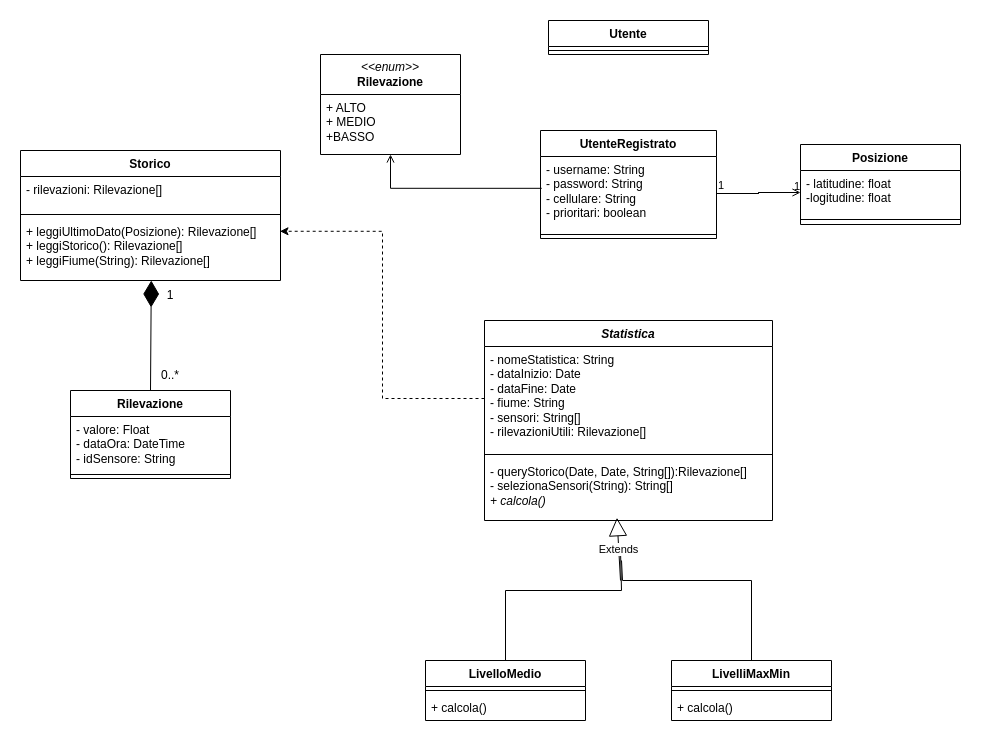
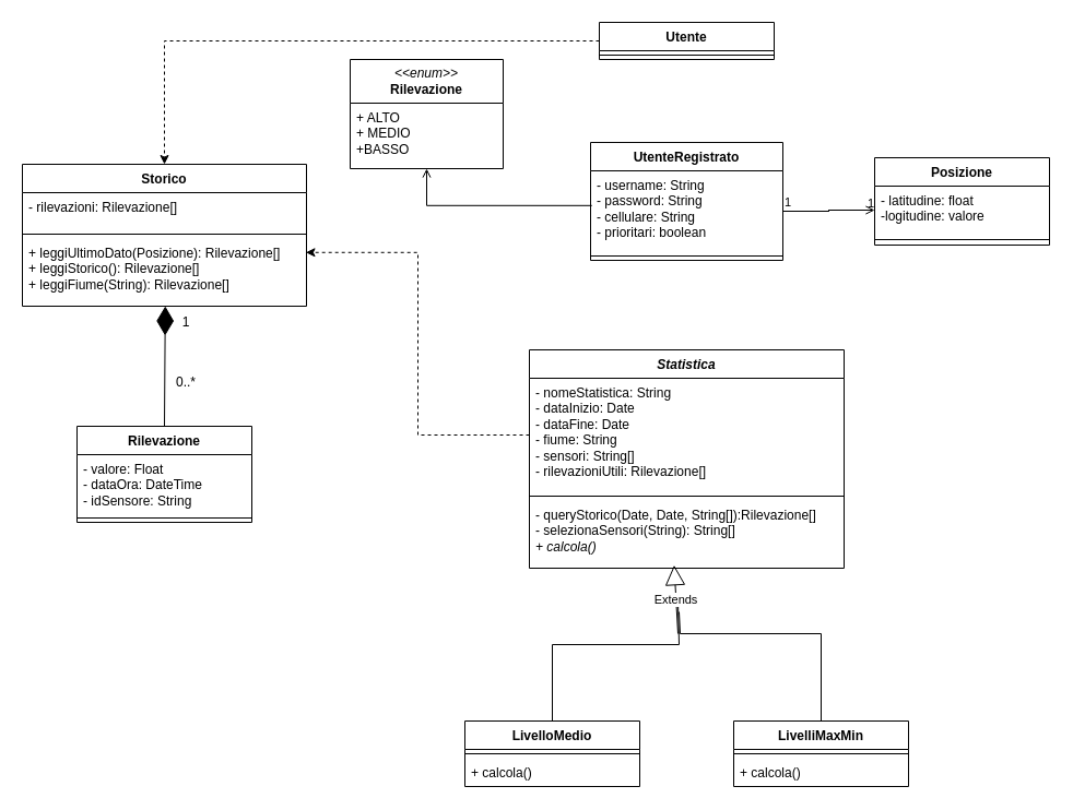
  <mxCell id="0" />
  <mxCell id="1" parent="0" />
+ <mxCell id="2" style="edgeStyle=orthogonalEdgeStyle;rounded=0;orthogonalLoop=1;jettySize=auto;html=1;entryX=0.5;entryY=0;entryDx=0;entryDy=0;dashed=1;" edge="1" parent="1" source="3" target="18"><mxGeometry relative="1" as="geometry" /></mxCell>
  <mxCell id="3" value="Utente" style="swimlane;fontStyle=1;align=center;verticalAlign=top;childLayout=stackLayout;horizontal=1;startSize=26;horizontalStack=0;resizeParent=1;resizeParentMax=0;resizeLast=0;collapsible=1;marginBottom=0;whiteSpace=wrap;html=1;" parent="1" vertex="1"><mxGeometry x="548" y="20" width="160" height="34" as="geometry" /></mxCell>
  <mxCell id="4" value="" style="line;strokeWidth=1;fillColor=none;align=left;verticalAlign=middle;spacingTop=-1;spacingLeft=3;spacingRight=3;rotatable=0;labelPosition=right;points=[];portConstraint=eastwest;strokeColor=inherit;" parent="3" vertex="1"><mxGeometry y="26" width="160" height="8" as="geometry" /></mxCell>
  <mxCell id="5" value="UtenteRegistrato" style="swimlane;fontStyle=1;align=center;verticalAlign=top;childLayout=stackLayout;horizontal=1;startSize=26;horizontalStack=0;resizeParent=1;resizeParentMax=0;resizeLast=0;collapsible=1;marginBottom=0;whiteSpace=wrap;html=1;" parent="1" vertex="1"><mxGeometry x="540" y="130" width="176" height="108" as="geometry" /></mxCell>
  <mxCell id="6" value="- username: String&lt;div&gt;- password: String&lt;/div&gt;&lt;div&gt;- cellulare: String&lt;/div&gt;&lt;div&gt;- prioritari: boolean&lt;/div&gt;" style="text;strokeColor=none;fillColor=none;align=left;verticalAlign=top;spacingLeft=4;spacingRight=4;overflow=hidden;rotatable=0;points=[[0,0.5],[1,0.5]];portConstraint=eastwest;whiteSpace=wrap;html=1;" parent="5" vertex="1"><mxGeometry y="26" width="176" height="74" as="geometry" /></mxCell>
  <mxCell id="7" value="" style="line;strokeWidth=1;fillColor=none;align=left;verticalAlign=middle;spacingTop=-1;spacingLeft=3;spacingRight=3;rotatable=0;labelPosition=right;points=[];portConstraint=eastwest;strokeColor=inherit;" parent="5" vertex="1"><mxGeometry y="100" width="176" height="8" as="geometry" /></mxCell>
  <mxCell id="8" value="" style="endArrow=none;html=1;edgeStyle=orthogonalEdgeStyle;rounded=0;exitX=1;exitY=0.5;exitDx=0;exitDy=0;entryX=0;entryY=0.5;entryDx=0;entryDy=0;" parent="1" source="6" target="12" edge="1"><mxGeometry relative="1" as="geometry"><mxPoint x="610" y="270" as="sourcePoint" /><mxPoint x="670" y="263" as="targetPoint" /></mxGeometry></mxCell>
  <mxCell id="9" value="1" style="edgeLabel;resizable=0;html=1;align=left;verticalAlign=bottom;" parent="8" connectable="0" vertex="1"><mxGeometry x="-1" relative="1" as="geometry" /></mxCell>
  <mxCell id="10" value="1" style="edgeLabel;resizable=0;html=1;align=right;verticalAlign=bottom;" parent="8" connectable="0" vertex="1"><mxGeometry x="1" relative="1" as="geometry"><mxPoint y="2" as="offset" /></mxGeometry></mxCell>
  <mxCell id="11" value="Posizione" style="swimlane;fontStyle=1;align=center;verticalAlign=top;childLayout=stackLayout;horizontal=1;startSize=26;horizontalStack=0;resizeParent=1;resizeParentMax=0;resizeLast=0;collapsible=1;marginBottom=0;whiteSpace=wrap;html=1;" parent="1" vertex="1"><mxGeometry x="800" y="144" width="160" height="80" as="geometry" /></mxCell>
- <mxCell id="12" value="- latitudine: float&lt;div&gt;-logitudine: float&lt;/div&gt;" style="text;strokeColor=none;fillColor=none;align=left;verticalAlign=top;spacingLeft=4;spacingRight=4;overflow=hidden;rotatable=0;points=[[0,0.5],[1,0.5]];portConstraint=eastwest;whiteSpace=wrap;html=1;" parent="11" vertex="1"><mxGeometry y="26" width="160" height="44" as="geometry" /></mxCell>
+ <mxCell id="12" value="- latitudine: float&lt;div&gt;-logitudine: valore&lt;/div&gt;" style="text;strokeColor=none;fillColor=none;align=left;verticalAlign=top;spacingLeft=4;spacingRight=4;overflow=hidden;rotatable=0;points=[[0,0.5],[1,0.5]];portConstraint=eastwest;whiteSpace=wrap;html=1;" parent="11" vertex="1"><mxGeometry y="26" width="160" height="44" as="geometry" /></mxCell>
  <mxCell id="13" value="" style="line;strokeWidth=1;fillColor=none;align=left;verticalAlign=middle;spacingTop=-1;spacingLeft=3;spacingRight=3;rotatable=0;labelPosition=right;points=[];portConstraint=eastwest;strokeColor=inherit;" parent="11" vertex="1"><mxGeometry y="70" width="160" height="10" as="geometry" /></mxCell>
  <mxCell id="14" value="&lt;i&gt;Statistica&lt;/i&gt;" style="swimlane;fontStyle=1;align=center;verticalAlign=top;childLayout=stackLayout;horizontal=1;startSize=26;horizontalStack=0;resizeParent=1;resizeParentMax=0;resizeLast=0;collapsible=1;marginBottom=0;whiteSpace=wrap;html=1;" parent="1" vertex="1"><mxGeometry x="484" y="320" width="288" height="200" as="geometry" /></mxCell>
  <mxCell id="15" value="- nomeStatistica: String&lt;div&gt;- dataInizio: Date&lt;/div&gt;&lt;div&gt;- dataFine: Date&lt;/div&gt;&lt;div&gt;- fiume: String&lt;/div&gt;&lt;div&gt;- sensori: String[]&lt;/div&gt;&lt;div&gt;- rilevazioniUtili: Rilevazione[]&lt;/div&gt;" style="text;strokeColor=none;fillColor=none;align=left;verticalAlign=top;spacingLeft=4;spacingRight=4;overflow=hidden;rotatable=0;points=[[0,0.5],[1,0.5]];portConstraint=eastwest;whiteSpace=wrap;html=1;" parent="14" vertex="1"><mxGeometry y="26" width="288" height="104" as="geometry" /></mxCell>
  <mxCell id="16" value="" style="line;strokeWidth=1;fillColor=none;align=left;verticalAlign=middle;spacingTop=-1;spacingLeft=3;spacingRight=3;rotatable=0;labelPosition=right;points=[];portConstraint=eastwest;strokeColor=inherit;" parent="14" vertex="1"><mxGeometry y="130" width="288" height="8" as="geometry" /></mxCell>
  <mxCell id="17" value="&lt;div&gt;- queryStorico(Date, Date, String[]):Rilevazione[]&lt;/div&gt;&lt;div&gt;- selezionaSensori(String): String[]&lt;/div&gt;&lt;i&gt;+ calcola()&lt;/i&gt;&lt;div&gt;&lt;i&gt;&lt;br&gt;&lt;/i&gt;&lt;/div&gt;" style="text;strokeColor=none;fillColor=none;align=left;verticalAlign=top;spacingLeft=4;spacingRight=4;overflow=hidden;rotatable=0;points=[[0,0.5],[1,0.5]];portConstraint=eastwest;whiteSpace=wrap;html=1;" parent="14" vertex="1"><mxGeometry y="138" width="288" height="62" as="geometry" /></mxCell>
  <mxCell id="18" value="Storico" style="swimlane;fontStyle=1;align=center;verticalAlign=top;childLayout=stackLayout;horizontal=1;startSize=26;horizontalStack=0;resizeParent=1;resizeParentMax=0;resizeLast=0;collapsible=1;marginBottom=0;whiteSpace=wrap;html=1;" vertex="1" parent="1"><mxGeometry y="150" width="260" height="130" as="geometry" x="20" /></mxCell>
  <mxCell id="19" value="&lt;div&gt;&lt;span style=&quot;background-color: transparent; color: light-dark(rgb(0, 0, 0), rgb(255, 255, 255));&quot;&gt;- rilevazioni: Rilevazione[]&lt;/span&gt;&lt;/div&gt;" style="text;strokeColor=none;fillColor=none;align=left;verticalAlign=top;spacingLeft=4;spacingRight=4;overflow=hidden;rotatable=0;points=[[0,0.5],[1,0.5]];portConstraint=eastwest;whiteSpace=wrap;html=1;" vertex="1" parent="18"><mxGeometry y="26" width="260" height="34" as="geometry" /></mxCell>
  <mxCell id="20" value="" style="line;strokeWidth=1;fillColor=none;align=left;verticalAlign=middle;spacingTop=-1;spacingLeft=3;spacingRight=3;rotatable=0;labelPosition=right;points=[];portConstraint=eastwest;strokeColor=inherit;" vertex="1" parent="18"><mxGeometry y="60" width="260" height="8" as="geometry" /></mxCell>
  <mxCell id="21" value="&lt;div&gt;+ leggiUltimoDato(Posizione): Rilevazione[]&lt;/div&gt;+ leggiStorico(): Rilevazione[]&lt;div&gt;+ leggiFiume(String): Rilevazione[]&lt;/div&gt;" style="text;strokeColor=none;fillColor=none;align=left;verticalAlign=top;spacingLeft=4;spacingRight=4;overflow=hidden;rotatable=0;points=[[0,0.5],[1,0.5]];portConstraint=eastwest;whiteSpace=wrap;html=1;" vertex="1" parent="18"><mxGeometry y="68" width="260" height="62" as="geometry" /></mxCell>
  <mxCell id="22" value="Rilevazione" style="swimlane;fontStyle=1;align=center;verticalAlign=top;childLayout=stackLayout;horizontal=1;startSize=26;horizontalStack=0;resizeParent=1;resizeParentMax=0;resizeLast=0;collapsible=1;marginBottom=0;whiteSpace=wrap;html=1;" vertex="1" parent="1"><mxGeometry x="70" y="390" width="160" height="88" as="geometry" /></mxCell>
  <mxCell id="23" value="- valore: Float&lt;div&gt;- dataOra: DateTime&lt;/div&gt;&lt;div&gt;- idSensore: String&lt;/div&gt;" style="text;strokeColor=none;fillColor=none;align=left;verticalAlign=top;spacingLeft=4;spacingRight=4;overflow=hidden;rotatable=0;points=[[0,0.5],[1,0.5]];portConstraint=eastwest;whiteSpace=wrap;html=1;" vertex="1" parent="22"><mxGeometry y="26" width="160" height="54" as="geometry" /></mxCell>
  <mxCell id="24" value="" style="line;strokeWidth=1;fillColor=none;align=left;verticalAlign=middle;spacingTop=-1;spacingLeft=3;spacingRight=3;rotatable=0;labelPosition=right;points=[];portConstraint=eastwest;strokeColor=inherit;" vertex="1" parent="22"><mxGeometry y="80" width="160" height="8" as="geometry" /></mxCell>
  <mxCell id="25" value="" style="endArrow=diamondThin;endFill=1;endSize=24;html=1;rounded=0;exitX=0.5;exitY=0;exitDx=0;exitDy=0;entryX=0.503;entryY=1;entryDx=0;entryDy=0;entryPerimeter=0;" edge="1" parent="1" source="22" target="21"><mxGeometry width="160" relative="1" as="geometry"><mxPoint x="160" y="380" as="sourcePoint" /><mxPoint x="150" y="320" as="targetPoint" /></mxGeometry></mxCell>
  <mxCell id="26" style="edgeStyle=orthogonalEdgeStyle;rounded=0;orthogonalLoop=1;jettySize=auto;html=1;endArrow=none;startFill=0;" edge="1" parent="1" source="27"><mxGeometry relative="1" as="geometry"><mxPoint x="620" y="550" as="targetPoint" /><Array as="points"><mxPoint x="505" y="590" /><mxPoint x="621" y="590" /></Array></mxGeometry></mxCell>
  <mxCell id="27" value="LivelloMedio" style="swimlane;fontStyle=1;align=center;verticalAlign=top;childLayout=stackLayout;horizontal=1;startSize=26;horizontalStack=0;resizeParent=1;resizeParentMax=0;resizeLast=0;collapsible=1;marginBottom=0;whiteSpace=wrap;html=1;" vertex="1" parent="1"><mxGeometry x="425" y="660" width="160" height="60" as="geometry" /></mxCell>
  <mxCell id="28" value="" style="line;strokeWidth=1;fillColor=none;align=left;verticalAlign=middle;spacingTop=-1;spacingLeft=3;spacingRight=3;rotatable=0;labelPosition=right;points=[];portConstraint=eastwest;strokeColor=inherit;" vertex="1" parent="27"><mxGeometry y="26" width="160" height="8" as="geometry" /></mxCell>
  <mxCell id="29" value="+ calcola()" style="text;strokeColor=none;fillColor=none;align=left;verticalAlign=top;spacingLeft=4;spacingRight=4;overflow=hidden;rotatable=0;points=[[0,0.5],[1,0.5]];portConstraint=eastwest;whiteSpace=wrap;html=1;" vertex="1" parent="27"><mxGeometry y="34" width="160" height="26" as="geometry" /></mxCell>
  <mxCell id="30" style="edgeStyle=orthogonalEdgeStyle;rounded=0;orthogonalLoop=1;jettySize=auto;html=1;endArrow=none;startFill=0;" edge="1" parent="1" source="31"><mxGeometry relative="1" as="geometry"><mxPoint x="621" y="560" as="targetPoint" /><Array as="points"><mxPoint x="751" y="580" /><mxPoint x="622" y="580" /></Array></mxGeometry></mxCell>
  <mxCell id="31" value="LivelliMaxMin" style="swimlane;fontStyle=1;align=center;verticalAlign=top;childLayout=stackLayout;horizontal=1;startSize=26;horizontalStack=0;resizeParent=1;resizeParentMax=0;resizeLast=0;collapsible=1;marginBottom=0;whiteSpace=wrap;html=1;" vertex="1" parent="1"><mxGeometry x="671" y="660" width="160" height="60" as="geometry" /></mxCell>
  <mxCell id="32" value="" style="line;strokeWidth=1;fillColor=none;align=left;verticalAlign=middle;spacingTop=-1;spacingLeft=3;spacingRight=3;rotatable=0;labelPosition=right;points=[];portConstraint=eastwest;strokeColor=inherit;" vertex="1" parent="31"><mxGeometry y="26" width="160" height="8" as="geometry" /></mxCell>
  <mxCell id="33" value="+ calcola()" style="text;strokeColor=none;fillColor=none;align=left;verticalAlign=top;spacingLeft=4;spacingRight=4;overflow=hidden;rotatable=0;points=[[0,0.5],[1,0.5]];portConstraint=eastwest;whiteSpace=wrap;html=1;" vertex="1" parent="31"><mxGeometry y="34" width="160" height="26" as="geometry" /></mxCell>
  <mxCell id="34" style="edgeStyle=orthogonalEdgeStyle;rounded=0;orthogonalLoop=1;jettySize=auto;html=1;entryX=0.998;entryY=0.206;entryDx=0;entryDy=0;entryPerimeter=0;dashed=1;" edge="1" parent="1" source="15" target="21"><mxGeometry relative="1" as="geometry"><Array as="points"><mxPoint x="382" y="398" /><mxPoint x="382" y="231" /></Array></mxGeometry></mxCell>
  <mxCell id="35" value="1" style="text;strokeColor=none;align=center;fillColor=none;html=1;verticalAlign=middle;whiteSpace=wrap;rounded=0;" vertex="1" parent="1"><mxGeometry x="140" y="280" width="60" height="30" as="geometry" /></mxCell>
- <mxCell id="36" value="0..*" style="text;strokeColor=none;align=center;fillColor=none;html=1;verticalAlign=middle;whiteSpace=wrap;rounded=0;" vertex="1" parent="1"><mxGeometry x="140" y="360" width="60" height="30" as="geometry" /></mxCell>
+ <mxCell id="36" value="0..*" style="text;strokeColor=none;align=center;fillColor=none;html=1;verticalAlign=middle;whiteSpace=wrap;rounded=0;" vertex="1" parent="1"><mxGeometry x="140" y="335" width="60" height="30" as="geometry" /></mxCell>
  <mxCell id="37" value="&lt;i&gt;&amp;lt;&amp;lt;enum&amp;gt;&amp;gt;&lt;/i&gt;&lt;div&gt;&lt;b&gt;Rilevazione&lt;/b&gt;&lt;/div&gt;" style="swimlane;fontStyle=0;childLayout=stackLayout;horizontal=1;startSize=40;fillColor=none;horizontalStack=0;resizeParent=1;resizeParentMax=0;resizeLast=0;collapsible=1;marginBottom=0;whiteSpace=wrap;html=1;" vertex="1" parent="1"><mxGeometry x="320" y="54" width="140" height="100" as="geometry" /></mxCell>
  <mxCell id="38" value="+ ALTO&lt;div&gt;+ MEDIO&lt;/div&gt;&lt;div&gt;+BASSO&lt;/div&gt;" style="text;strokeColor=none;fillColor=none;align=left;verticalAlign=top;spacingLeft=4;spacingRight=4;overflow=hidden;rotatable=0;points=[[0,0.5],[1,0.5]];portConstraint=eastwest;whiteSpace=wrap;html=1;" vertex="1" parent="37"><mxGeometry y="40" width="140" height="60" as="geometry" /></mxCell>
  <mxCell id="39" value="Extends" style="endArrow=block;endSize=16;endFill=0;html=1;rounded=0;entryX=0.46;entryY=0.955;entryDx=0;entryDy=0;entryPerimeter=0;" edge="1" parent="1" target="17"><mxGeometry width="160" relative="1" as="geometry"><mxPoint x="620" y="580" as="sourcePoint" /><mxPoint x="510" y="480" as="targetPoint" /></mxGeometry></mxCell>
  <mxCell id="40" value="" style="edgeStyle=orthogonalEdgeStyle;rounded=0;orthogonalLoop=1;jettySize=auto;html=1;endArrow=open;startFill=0;endFill=0;" edge="1" parent="1" source="6" target="12"><mxGeometry relative="1" as="geometry" /></mxCell>
  <mxCell id="41" style="edgeStyle=orthogonalEdgeStyle;rounded=0;orthogonalLoop=1;jettySize=auto;html=1;endArrow=open;startFill=0;endFill=0;exitX=0.007;exitY=0.43;exitDx=0;exitDy=0;exitPerimeter=0;" edge="1" parent="1" source="6" target="37"><mxGeometry relative="1" as="geometry" /></mxCell>
